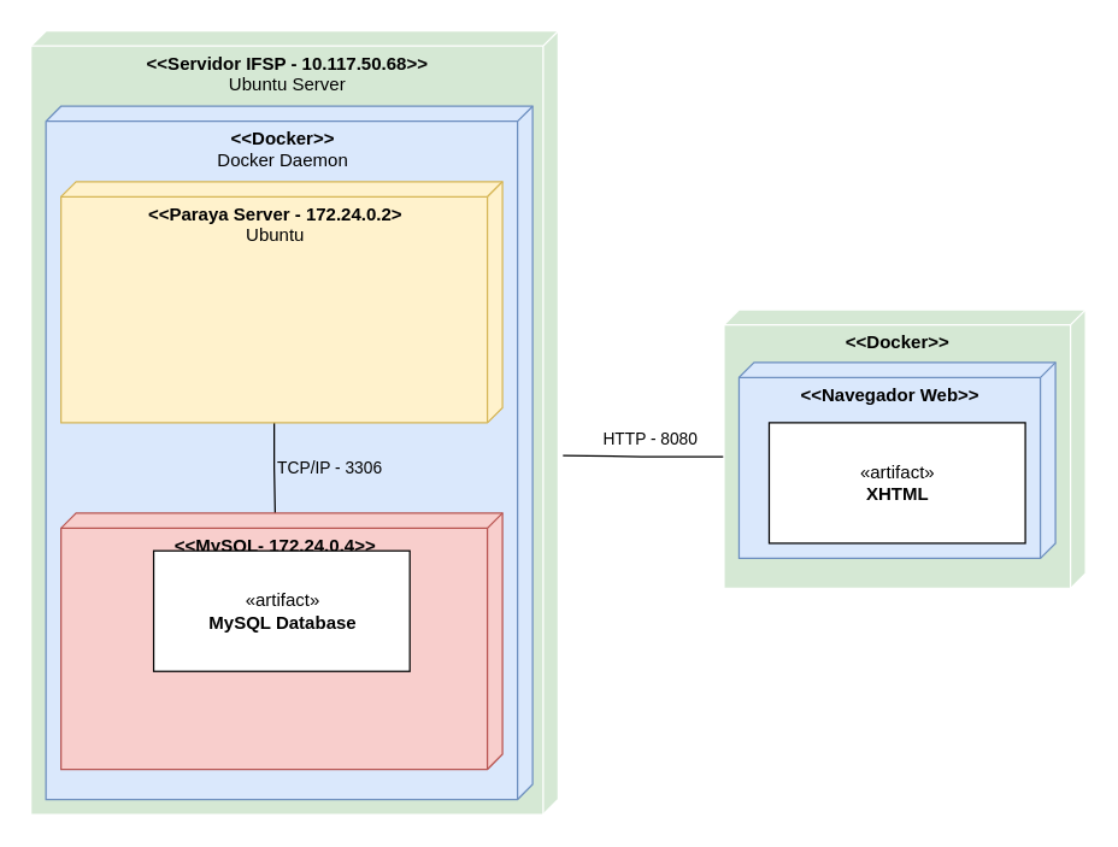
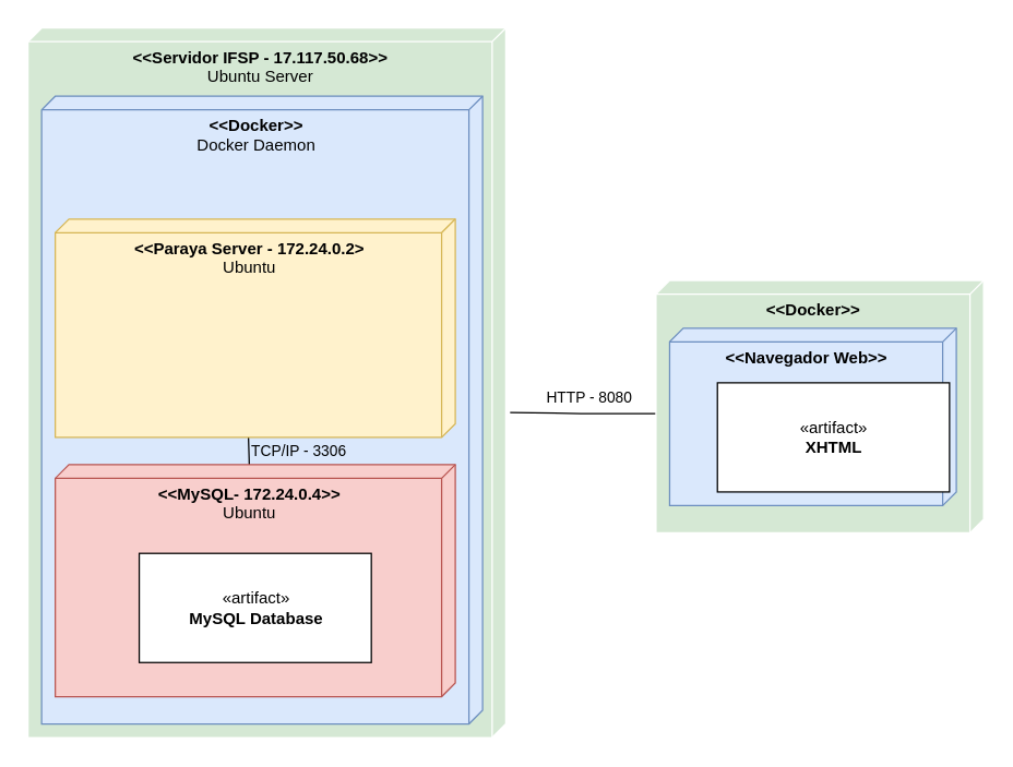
  <mxCell id="0" />
  <mxCell id="1" parent="0" />
- <mxCell id="2" value="&lt;b&gt;&amp;lt;&amp;lt;Servidor IFSP - 10.117.50.68&amp;gt;&amp;gt;&lt;br&gt;&lt;/b&gt;Ubuntu Server" style="verticalAlign=top;align=center;spacingTop=8;spacingLeft=2;spacingRight=12;shape=cube;size=10;direction=south;fontStyle=0;html=1;labelBackgroundColor=none;fillColor=#d5e8d4;strokeColor=#FFFFFF;" parent="1" vertex="1"><mxGeometry x="20" y="20" width="350" height="520" as="geometry" /></mxCell>
+ <mxCell id="2" value="&lt;b&gt;&amp;lt;&amp;lt;Servidor IFSP - 17.117.50.68&amp;gt;&amp;gt;&lt;br&gt;&lt;/b&gt;Ubuntu Server" style="verticalAlign=top;align=center;spacingTop=8;spacingLeft=2;spacingRight=12;shape=cube;size=10;direction=south;fontStyle=0;html=1;labelBackgroundColor=none;fillColor=#d5e8d4;strokeColor=#FFFFFF;" parent="1" vertex="1"><mxGeometry x="20" y="20" width="350" height="520" as="geometry" /></mxCell>
  <mxCell id="3" value="&lt;b&gt;&amp;lt;&amp;lt;Docker&amp;gt;&amp;gt;&lt;br&gt;&lt;/b&gt;Docker Daemon" style="verticalAlign=top;align=center;spacingTop=8;spacingLeft=2;spacingRight=12;shape=cube;size=10;direction=south;fontStyle=0;html=1;fillColor=#dae8fc;strokeColor=#6c8ebf;" parent="1" vertex="1"><mxGeometry x="30" y="70" width="323" height="460" as="geometry" /></mxCell>
  <mxCell id="4" value="TCP/IP - 3306" style="edgeStyle=orthogonalEdgeStyle;rounded=0;orthogonalLoop=1;jettySize=auto;html=1;exitX=0;exitY=0;exitDx=160;exitDy=151.5;exitPerimeter=0;entryX=0;entryY=0.515;entryDx=0;entryDy=0;entryPerimeter=0;labelBackgroundColor=none;fontColor=none;endArrow=none;endFill=0;labelPosition=right;verticalLabelPosition=middle;align=left;verticalAlign=middle;" parent="1" source="5" target="6" edge="1"><mxGeometry relative="1" as="geometry" /></mxCell>
- <mxCell id="5" value="&lt;b&gt;&amp;lt;&amp;lt;Paraya Server - 172.24.0.2&amp;gt;&lt;br&gt;&lt;/b&gt;Ubuntu" style="verticalAlign=top;align=center;spacingTop=8;spacingLeft=2;spacingRight=12;shape=cube;size=10;direction=south;fontStyle=0;html=1;fillColor=#fff2cc;strokeColor=#d6b656;" parent="1" vertex="1"><mxGeometry x="40" y="120" width="293" height="160" as="geometry" /></mxCell>
+ <mxCell id="5" value="&lt;b&gt;&amp;lt;&amp;lt;Paraya Server - 172.24.0.2&amp;gt;&lt;br&gt;&lt;/b&gt;Ubuntu" style="verticalAlign=top;align=center;spacingTop=8;spacingLeft=2;spacingRight=12;shape=cube;size=10;direction=south;fontStyle=0;html=1;fillColor=#fff2cc;strokeColor=#d6b656;" parent="1" vertex="1"><mxGeometry x="40" y="160" width="293" height="160" as="geometry" /></mxCell>
  <mxCell id="6" value="&lt;b&gt;&amp;lt;&amp;lt;MySQL- 172.24.0.4&amp;gt;&amp;gt;&lt;br&gt;&lt;/b&gt;Ubuntu" style="verticalAlign=top;align=center;spacingTop=8;spacingLeft=2;spacingRight=12;shape=cube;size=10;direction=south;fontStyle=0;html=1;fillColor=#f8cecc;strokeColor=#b85450;" parent="1" vertex="1"><mxGeometry x="40" y="340" width="293" height="170" as="geometry" /></mxCell>
  <mxCell id="7" style="edgeStyle=orthogonalEdgeStyle;rounded=0;orthogonalLoop=1;jettySize=auto;html=1;exitX=0;exitY=0;exitDx=97.5;exitDy=240;exitPerimeter=0;entryX=0.542;entryY=-0.009;entryDx=0;entryDy=0;entryPerimeter=0;labelBackgroundColor=none;fontColor=none;endArrow=none;endFill=0;" parent="1" source="9" target="2" edge="1"><mxGeometry relative="1" as="geometry" /></mxCell>
  <mxCell id="8" value="HTTP - 8080" style="edgeLabel;html=1;align=center;verticalAlign=middle;resizable=0;points=[];fontColor=none;" parent="7" vertex="1" connectable="0"><mxGeometry x="-0.2" y="1" relative="1" as="geometry"><mxPoint x="-7" y="-13" as="offset" /></mxGeometry></mxCell>
  <mxCell id="9" value="&lt;b&gt;&amp;lt;&amp;lt;Docker&amp;gt;&amp;gt;&lt;br&gt;&lt;/b&gt;" style="verticalAlign=top;align=center;spacingTop=8;spacingLeft=2;spacingRight=12;shape=cube;size=10;direction=south;fontStyle=0;html=1;labelBackgroundColor=none;fillColor=#d5e8d4;strokeColor=#FFFFFF;" parent="1" vertex="1"><mxGeometry x="480" y="205" width="240" height="185" as="geometry" /></mxCell>
  <mxCell id="10" value="&lt;b&gt;&amp;lt;&amp;lt;Navegador Web&amp;gt;&amp;gt;&lt;br&gt;&lt;/b&gt;" style="verticalAlign=top;align=center;spacingTop=8;spacingLeft=2;spacingRight=12;shape=cube;size=10;direction=south;fontStyle=0;html=1;labelBackgroundColor=none;fillColor=#dae8fc;strokeColor=#6c8ebf;" parent="1" vertex="1"><mxGeometry x="490" y="240" width="210" height="130" as="geometry" /></mxCell>
- <mxCell id="11" value="«artifact»&lt;br&gt;&lt;b&gt;XHTML&lt;/b&gt;" style="html=1;labelBackgroundColor=none;strokeColor=#000000;fontColor=none;" parent="1" vertex="1"><mxGeometry x="510" y="280" width="170" height="80" as="geometry" /></mxCell>
- <mxCell id="12" value="«artifact»&lt;br&gt;&lt;b&gt;MySQL Database&lt;/b&gt;" style="html=1;labelBackgroundColor=none;strokeColor=#000000;fontColor=none;" parent="1" vertex="1"><mxGeometry x="101.5" y="365" width="170" height="80" as="geometry" /></mxCell>
+ <mxCell id="11" value="«artifact»&lt;br&gt;&lt;b&gt;XHTML&lt;/b&gt;" style="html=1;labelBackgroundColor=none;strokeColor=#000000;fontColor=none;" parent="1" vertex="1"><mxGeometry x="525" y="280" width="170" height="80" as="geometry" /></mxCell>
+ <mxCell id="12" value="«artifact»&lt;br&gt;&lt;b&gt;MySQL Database&lt;/b&gt;" style="html=1;labelBackgroundColor=none;strokeColor=#000000;fontColor=none;" parent="1" vertex="1"><mxGeometry x="101.5" y="405" width="170" height="80" as="geometry" /></mxCell>
